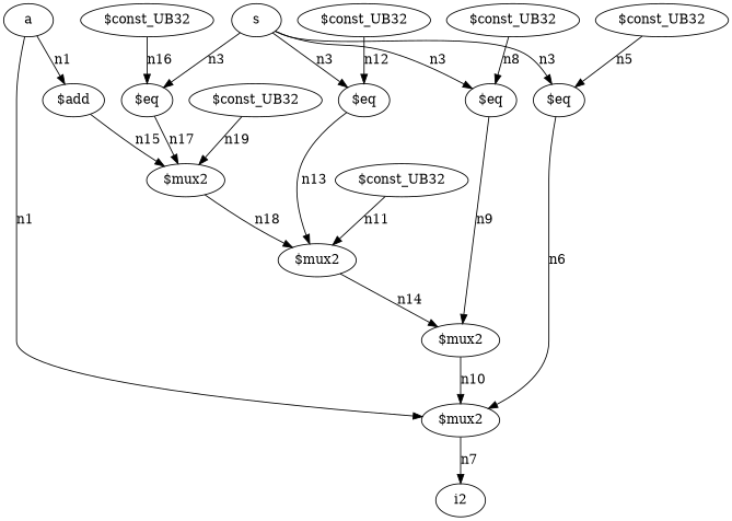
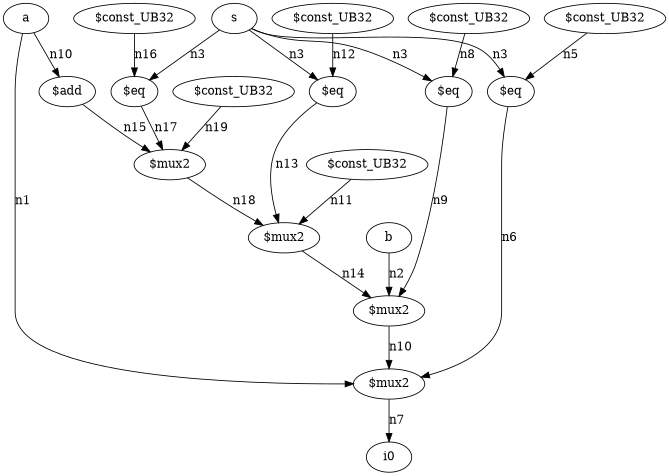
  digraph {
    n1 [label="\a"]
    n2 [label="$add"]
    n3 [label="$mux2"]
    n4 [label="$mux2"]
-   i2
+   i2 [label=i0]
    n6 [label="$mux2"]
+   n7 [label="\b"]
    n8 [label="$mux2"]
    n9 [label="\s"]
    n10 [label="$eq"]
    n11 [label="$eq"]
    n12 [label="$eq"]
    n13 [label="$eq"]
    n14 [label="$const_UB32"]
    n15 [label="$const_UB32"]
    n16 [label="$const_UB32"]
    n17 [label="$const_UB32"]
    n18 [label="$const_UB32"]
    n19 [label="$const_UB32"]
-   n1 -> n2 [label=n1]
+   n1 -> n2 [label=n10]
    n1 -> n3 [label=n1]
    n2 -> n4 [label=n15]
    n3 -> i2 [label=n7]
    n4 -> n6 [label=n18]
    n6 -> n8 [label=n14]
+   n7 -> n8 [label=n2]
    n8 -> n3 [label=n10]
    n9 -> n10 [label=n3]
    n9 -> n11 [label=n3]
    n9 -> n12 [label=n3]
    n9 -> n13 [label=n3]
    n10 -> n4 [label=n17]
    n11 -> n6 [label=n13]
    n12 -> n8 [label=n9]
    n13 -> n3 [label=n6]
    n14 -> n13 [label=n5]
    n15 -> n12 [label=n8]
    n16 -> n6 [label=n11]
    n17 -> n11 [label=n12]
    n18 -> n10 [label=n16]
    n19 -> n4 [label=n19]
  }
